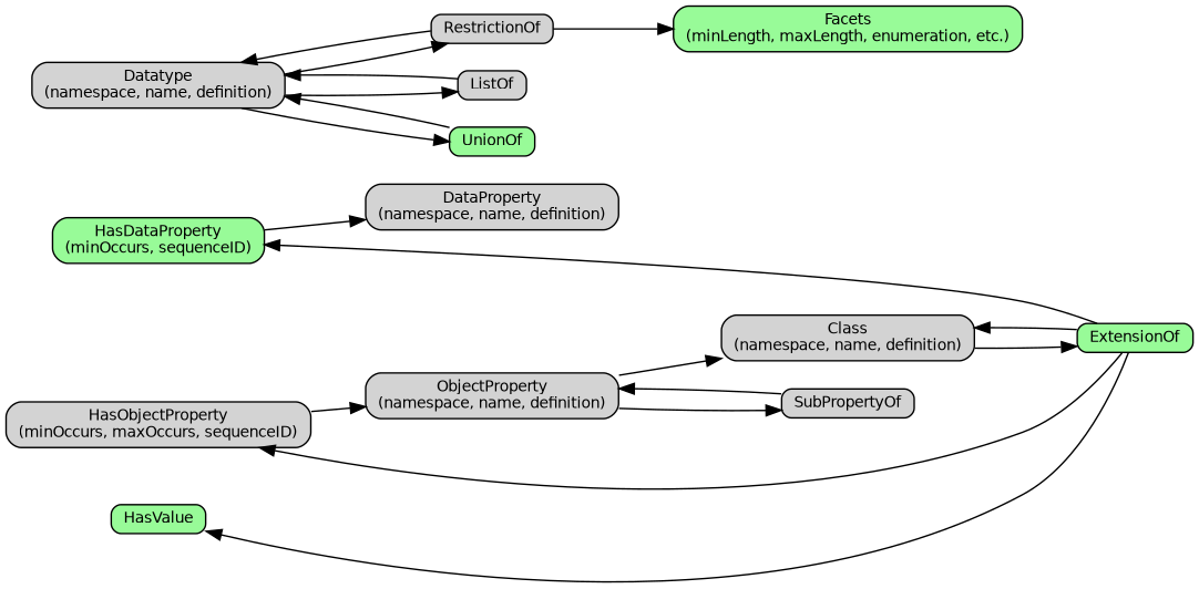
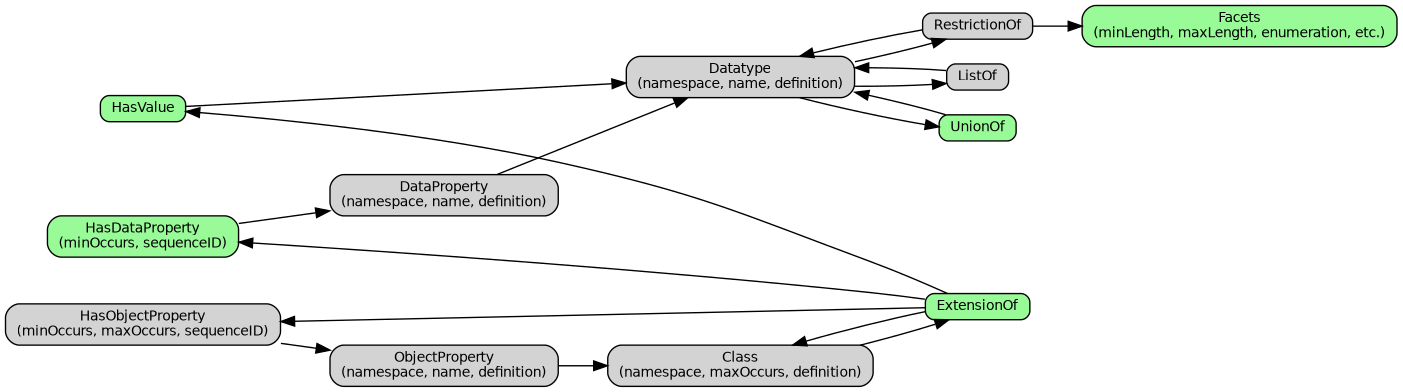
  digraph {
    rankdir=LR
    node [fillcolor=lightgrey fontname=Helvetica fontsize=10 shape=box style="rounded,filled"]
    edge [dir=forward fontname=Helvetica fontsize=10]
    HasDataProperty [fillcolor=palegreen height=0 label="\N\n(minOccurs, sequenceID)\n" width=0]
    HasObjectProperty [height=0 label="\N\n(minOccurs, maxOccurs, sequenceID)\n" width=0]
    HasValue [fillcolor=palegreen height=0 label="\N\l" width=0]
    DataProperty [height=0 label="\N\n(namespace, name, definition)\n" width=0]
    ObjectProperty [height=0 label="\N\n(namespace, name, definition)\n" width=0]
    Datatype [height=0 label="\N\n(namespace, name, definition)\n" width=0]
-   Class [height=0 label="\N\n(namespace, name, definition)\n" width=0]
+   Class [height=0 label="\N\n(namespace, maxOccurs, definition)\n" width=0]
    ExtensionOf [fillcolor=palegreen height=0 label="\N\l" width=0]
-   SubPropertyOf [height=0 label="\N\l" width=0]
    RestrictionOf [height=0 label="\N\l" width=0]
    ListOf [height=0 label="\N\l" width=0]
    UnionOf [fillcolor=palegreen height=0 label="\N\l" width=0]
    Facets [fillcolor=palegreen height=0 label="\N\n(minLength, maxLength, enumeration, etc.)\n" width=0]
    subgraph sub_1 {
      rank=same
      HasDataProperty
      HasObjectProperty
      HasValue
    }
    HasDataProperty -> DataProperty
    HasObjectProperty -> ObjectProperty
+   HasValue -> Datatype
+   DataProperty -> Datatype
    ObjectProperty -> Class
-   ObjectProperty -> SubPropertyOf
    Datatype -> RestrictionOf
    Datatype -> ListOf
    Datatype -> UnionOf
    Class -> ExtensionOf
    ExtensionOf -> HasDataProperty
    ExtensionOf -> HasObjectProperty
    ExtensionOf -> HasValue
    ExtensionOf -> Class
-   SubPropertyOf -> ObjectProperty
    RestrictionOf -> Datatype
    RestrictionOf -> Facets
    ListOf -> Datatype
    UnionOf -> Datatype
  }
